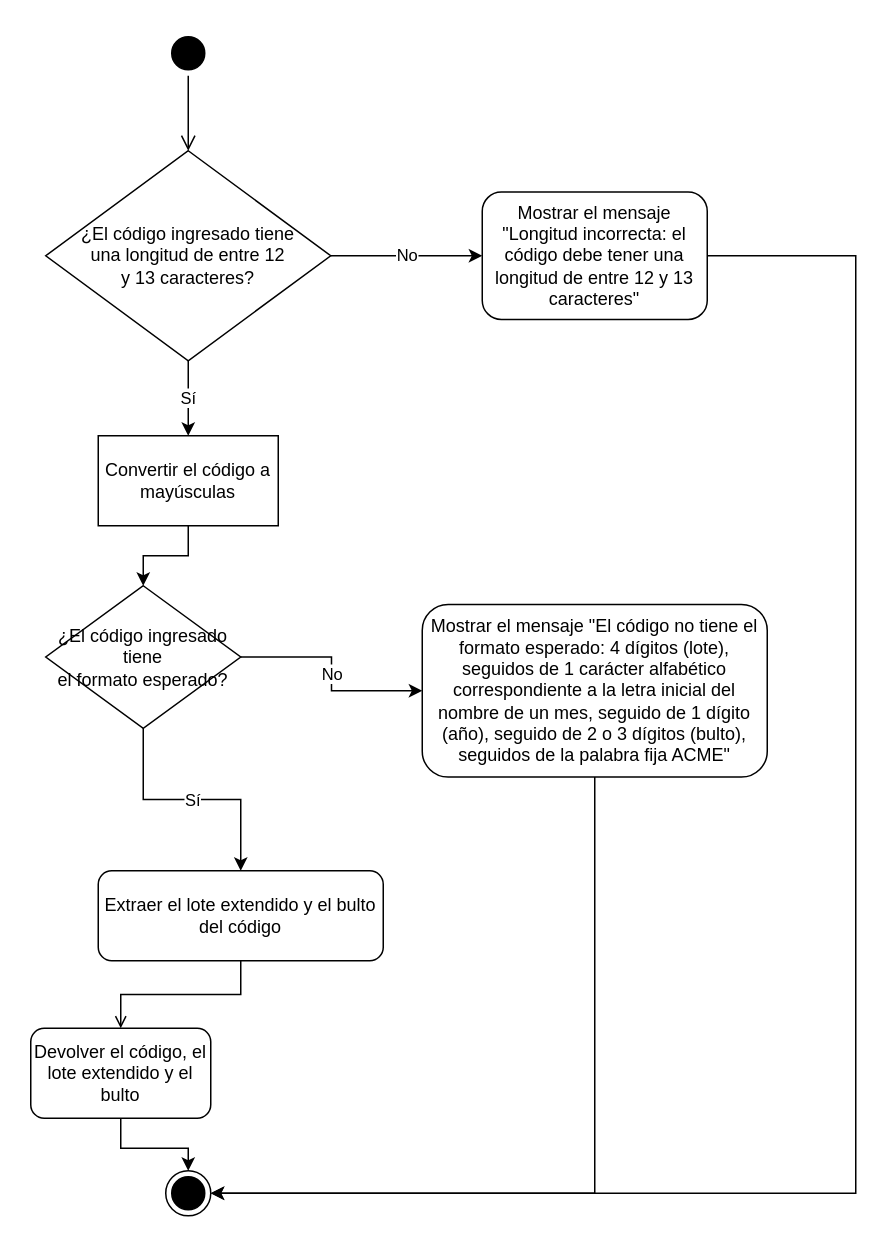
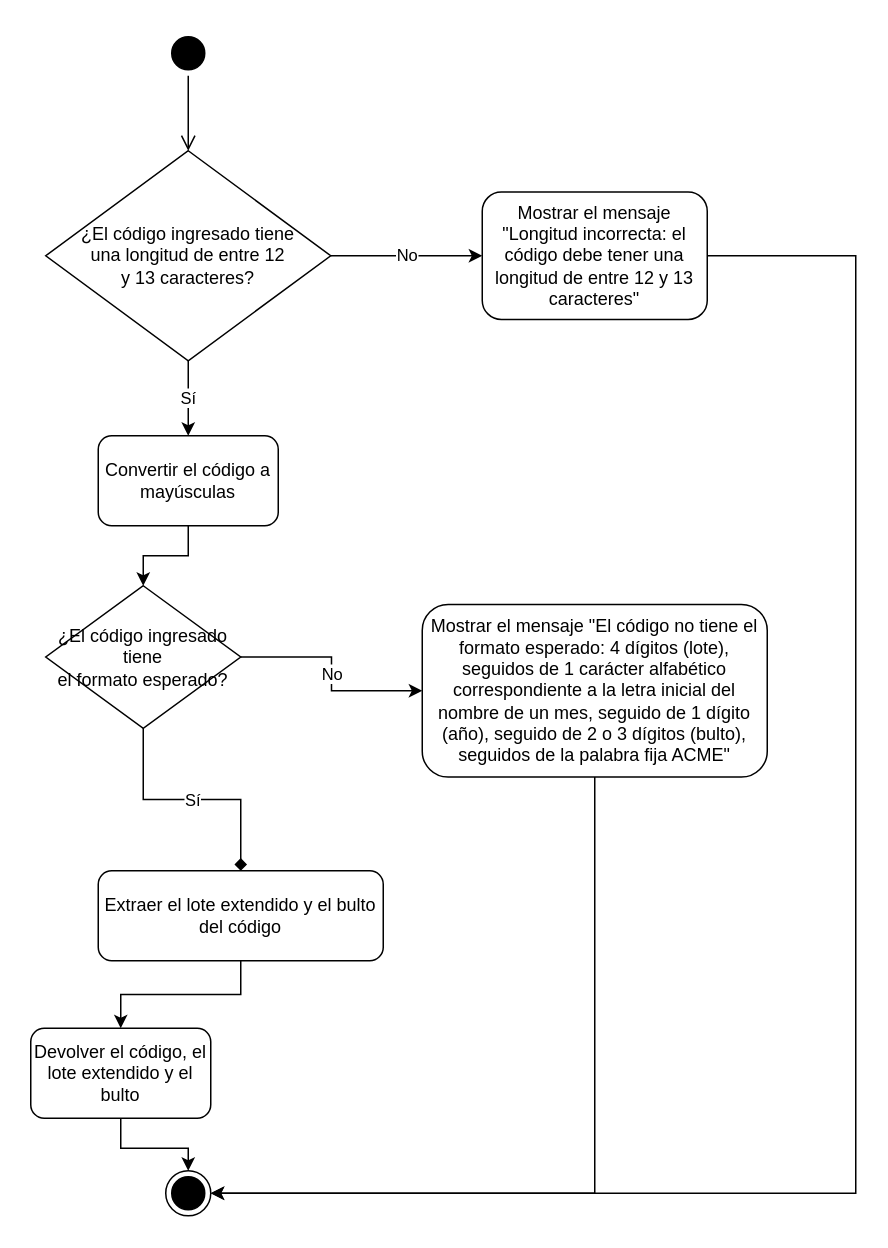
  <mxCell id="0" />
  <mxCell id="1" parent="0" />
  <mxCell id="2" value="" style="edgeStyle=orthogonalEdgeStyle;rounded=0;orthogonalLoop=1;jettySize=auto;html=1;" parent="1" source="3" target="9" edge="1"><mxGeometry relative="1" as="geometry" /></mxCell>
- <mxCell id="3" value="Convertir el código a mayúsculas" style="whiteSpace=wrap;html=1;rounded=0;" parent="1" vertex="1"><mxGeometry x="65" y="290" width="120" height="60" as="geometry" /></mxCell>
+ <mxCell id="3" value="Convertir el código a mayúsculas" style="rounded=1;whiteSpace=wrap;html=1;" parent="1" vertex="1"><mxGeometry x="65" y="290" width="120" height="60" as="geometry" /></mxCell>
  <mxCell id="4" value="No" style="edgeStyle=orthogonalEdgeStyle;rounded=0;orthogonalLoop=1;jettySize=auto;html=1;" parent="1" source="6" target="13" edge="1"><mxGeometry relative="1" as="geometry" /></mxCell>
  <mxCell id="5" value="Sí" style="edgeStyle=orthogonalEdgeStyle;rounded=0;orthogonalLoop=1;jettySize=auto;html=1;" parent="1" source="6" target="3" edge="1"><mxGeometry relative="1" as="geometry" /></mxCell>
  <mxCell id="6" value="¿El código ingresado tiene&lt;div&gt;una&amp;nbsp;&lt;span style=&quot;background-color: transparent; color: light-dark(rgb(0, 0, 0), rgb(255, 255, 255));&quot;&gt;longitud de entre 12&lt;/span&gt;&lt;/div&gt;&lt;div&gt;&lt;span style=&quot;background-color: transparent; color: light-dark(rgb(0, 0, 0), rgb(255, 255, 255));&quot;&gt;y&amp;nbsp;&lt;/span&gt;&lt;span style=&quot;background-color: transparent; color: light-dark(rgb(0, 0, 0), rgb(255, 255, 255));&quot;&gt;13 caracteres?&lt;/span&gt;&lt;/div&gt;" style="rhombus;whiteSpace=wrap;html=1;" parent="1" vertex="1"><mxGeometry x="30" y="100" width="190" height="140" as="geometry" /></mxCell>
  <mxCell id="7" value="No" style="edgeStyle=orthogonalEdgeStyle;rounded=0;orthogonalLoop=1;jettySize=auto;html=1;" parent="1" source="9" target="15" edge="1"><mxGeometry relative="1" as="geometry" /></mxCell>
- <mxCell id="8" value="Sí" style="edgeStyle=orthogonalEdgeStyle;rounded=0;orthogonalLoop=1;jettySize=auto;html=1;" parent="1" source="9" target="18" edge="1"><mxGeometry relative="1" as="geometry" /></mxCell>
+ <mxCell id="8" value="Sí" style="edgeStyle=orthogonalEdgeStyle;rounded=0;orthogonalLoop=1;jettySize=auto;html=1;endArrow=diamond;" parent="1" source="9" target="18" edge="1"><mxGeometry relative="1" as="geometry" /></mxCell>
  <mxCell id="9" value="¿El código ingresado tiene&lt;div&gt;el formato esperado?&lt;/div&gt;" style="rhombus;whiteSpace=wrap;html=1;" parent="1" vertex="1"><mxGeometry x="30" y="390" width="130" height="95" as="geometry" /></mxCell>
  <mxCell id="10" value="" style="ellipse;html=1;shape=startState;fillColor=#000000;strokeColor=light-dark(#000000, #ff9090);" parent="1" vertex="1"><mxGeometry x="110" y="20" width="30" height="30" as="geometry" /></mxCell>
  <mxCell id="11" value="" style="edgeStyle=orthogonalEdgeStyle;html=1;verticalAlign=bottom;endArrow=open;endSize=8;strokeColor=light-dark(#000000, #ff9090);rounded=0;entryX=0.5;entryY=0;entryDx=0;entryDy=0;" parent="1" source="10" target="6" edge="1"><mxGeometry relative="1" as="geometry"><mxPoint x="125" y="110" as="targetPoint" /></mxGeometry></mxCell>
  <mxCell id="12" style="edgeStyle=orthogonalEdgeStyle;rounded=0;orthogonalLoop=1;jettySize=auto;html=1;exitX=1;exitY=0.5;exitDx=0;exitDy=0;entryX=1;entryY=0.5;entryDx=0;entryDy=0;" parent="1" source="13" target="16" edge="1"><mxGeometry relative="1" as="geometry"><Array as="points"><mxPoint x="570" y="170" /><mxPoint x="570" y="795" /></Array></mxGeometry></mxCell>
  <mxCell id="13" value="Mostrar el mensaje &quot;Longitud incorrecta: el código debe tener una longitud de entre 12 y 13 caracteres&quot;" style="rounded=1;whiteSpace=wrap;html=1;" parent="1" vertex="1"><mxGeometry x="321" y="127.5" width="150" height="85" as="geometry" /></mxCell>
  <mxCell id="14" style="edgeStyle=orthogonalEdgeStyle;rounded=0;orthogonalLoop=1;jettySize=auto;html=1;exitX=0.5;exitY=1;exitDx=0;exitDy=0;entryX=1;entryY=0.5;entryDx=0;entryDy=0;" parent="1" source="15" target="16" edge="1"><mxGeometry relative="1" as="geometry" /></mxCell>
  <mxCell id="15" value="Mostrar el mensaje &quot;El código no tiene el formato esperado: 4 dígitos (lote), seguidos de 1 carácter alfabético correspondiente a la letra inicial del nombre de un mes, seguido de 1 dígito (año), seguido de 2 o 3 dígitos (bulto), seguidos de la palabra fija ACME&quot;" style="rounded=1;whiteSpace=wrap;html=1;" parent="1" vertex="1"><mxGeometry x="281" y="402.5" width="230" height="115" as="geometry" /></mxCell>
  <mxCell id="16" value="" style="ellipse;html=1;shape=endState;fillColor=#000000;strokeColor=light-dark(#000000, #ff9090);" parent="1" vertex="1"><mxGeometry x="110" y="780" width="30" height="30" as="geometry" /></mxCell>
- <mxCell id="17" value="" style="edgeStyle=orthogonalEdgeStyle;rounded=0;orthogonalLoop=1;jettySize=auto;html=1;endArrow=open;" parent="1" source="18" target="20" edge="1"><mxGeometry relative="1" as="geometry" /></mxCell>
+ <mxCell id="17" value="" style="edgeStyle=orthogonalEdgeStyle;rounded=0;orthogonalLoop=1;jettySize=auto;html=1;" parent="1" source="18" target="20" edge="1"><mxGeometry relative="1" as="geometry" /></mxCell>
  <mxCell id="18" value="Extraer el lote extendido y el bulto del código" style="rounded=1;whiteSpace=wrap;html=1;" parent="1" vertex="1"><mxGeometry x="65" y="580" width="190" height="60" as="geometry" /></mxCell>
  <mxCell id="19" value="" style="edgeStyle=orthogonalEdgeStyle;rounded=0;orthogonalLoop=1;jettySize=auto;html=1;" parent="1" source="20" target="16" edge="1"><mxGeometry relative="1" as="geometry" /></mxCell>
  <mxCell id="20" value="Devolver el código, el lote extendido y el bulto" style="rounded=1;whiteSpace=wrap;html=1;" parent="1" vertex="1"><mxGeometry x="20" y="685" width="120" height="60" as="geometry" /></mxCell>
